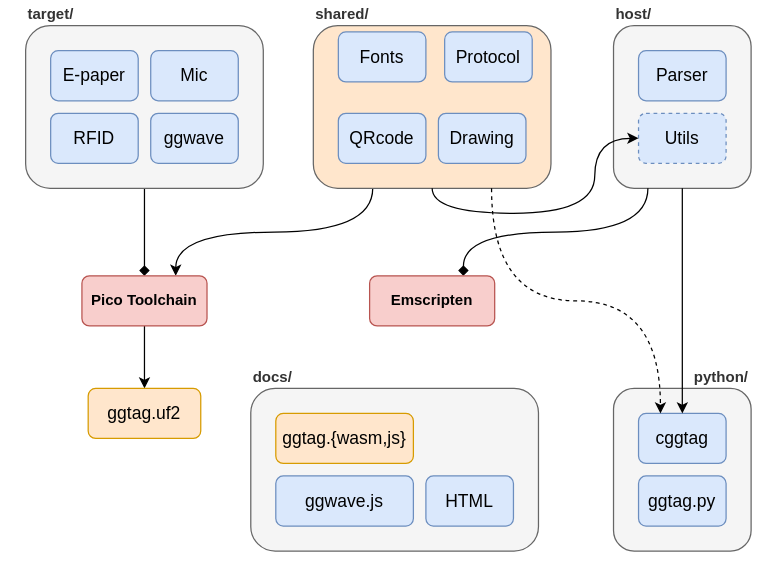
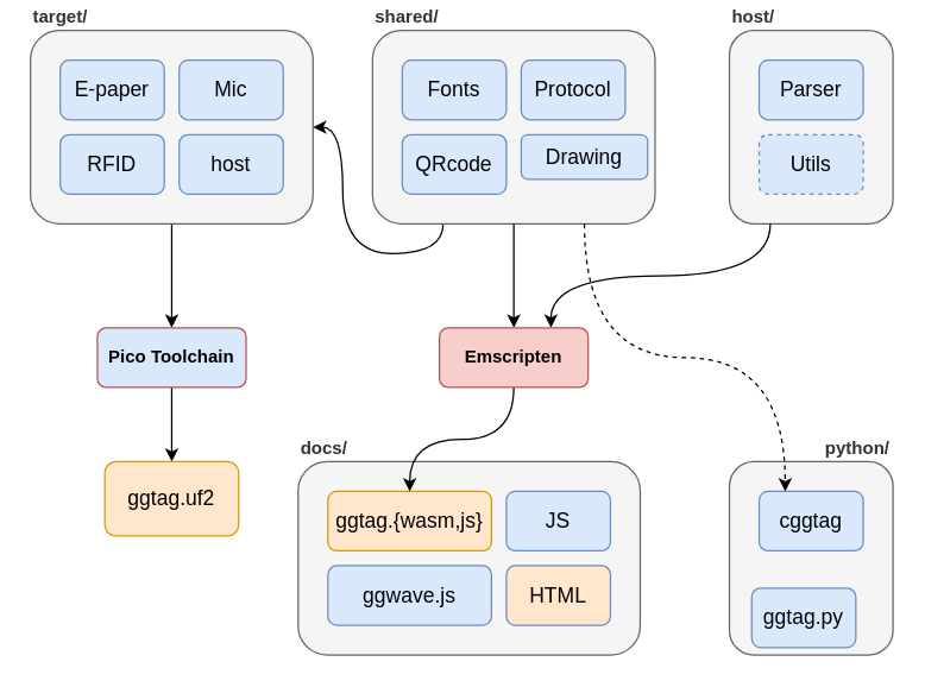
  <mxCell id="0" />
  <mxCell id="1" parent="0" />
- <mxCell id="2" style="edgeStyle=orthogonalEdgeStyle;rounded=0;orthogonalLoop=1;jettySize=auto;html=1;exitX=0.5;exitY=1;exitDx=0;exitDy=0;entryX=0.5;entryY=0;entryDx=0;entryDy=0;curved=1;endArrow=diamond;" edge="1" parent="1" source="3" target="14"><mxGeometry relative="1" as="geometry" /></mxCell>
+ <mxCell id="2" style="edgeStyle=orthogonalEdgeStyle;rounded=0;orthogonalLoop=1;jettySize=auto;html=1;exitX=0.5;exitY=1;exitDx=0;exitDy=0;entryX=0.5;entryY=0;entryDx=0;entryDy=0;curved=1;" edge="1" parent="1" source="3" target="14"><mxGeometry relative="1" as="geometry" /></mxCell>
  <mxCell id="3" value="target/" style="rounded=1;whiteSpace=wrap;html=1;align=left;labelPosition=center;verticalLabelPosition=top;verticalAlign=bottom;fillColor=#f5f5f5;strokeColor=#666666;fontColor=#333333;fontStyle=1" vertex="1" parent="1"><mxGeometry x="20" y="20" width="190" height="130" as="geometry" /></mxCell>
  <mxCell id="4" value="E-paper" style="rounded=1;whiteSpace=wrap;html=1;align=center;labelPosition=center;verticalLabelPosition=middle;verticalAlign=middle;fillColor=#dae8fc;strokeColor=#6c8ebf;fontStyle=0;fontSize=14;" vertex="1" parent="1"><mxGeometry x="40" y="40" width="70" height="40" as="geometry" /></mxCell>
  <mxCell id="5" value="Mic" style="rounded=1;whiteSpace=wrap;html=1;align=center;labelPosition=center;verticalLabelPosition=middle;verticalAlign=middle;fillColor=#dae8fc;strokeColor=#6c8ebf;fontStyle=0;fontSize=14;" vertex="1" parent="1"><mxGeometry x="120" y="40" width="70" height="40" as="geometry" /></mxCell>
  <mxCell id="6" value="RFID" style="rounded=1;whiteSpace=wrap;html=1;align=center;labelPosition=center;verticalLabelPosition=middle;verticalAlign=middle;fillColor=#dae8fc;strokeColor=#6c8ebf;fontStyle=0;fontSize=14;" vertex="1" parent="1"><mxGeometry x="40" y="90" width="70" height="40" as="geometry" /></mxCell>
- <mxCell id="7" style="edgeStyle=orthogonalEdgeStyle;rounded=0;orthogonalLoop=1;jettySize=auto;html=1;exitX=0.25;exitY=1;exitDx=0;exitDy=0;entryX=0.75;entryY=0;entryDx=0;entryDy=0;curved=1;" edge="1" parent="1" source="8" target="14"><mxGeometry relative="1" as="geometry" /></mxCell>
- <mxCell id="8" value="shared/" style="rounded=1;whiteSpace=wrap;html=1;align=left;labelPosition=center;verticalLabelPosition=top;verticalAlign=bottom;fillColor=#ffe6cc;strokeColor=#666666;fontColor=#333333;fontStyle=1;" vertex="1" parent="1"><mxGeometry x="250" y="20" width="190" height="130" as="geometry" /></mxCell>
- <mxCell id="9" value="Fonts" style="rounded=1;whiteSpace=wrap;html=1;align=center;labelPosition=center;verticalLabelPosition=middle;verticalAlign=middle;fillColor=#dae8fc;strokeColor=#6c8ebf;fontStyle=0;fontSize=14;" vertex="1" parent="1"><mxGeometry x="270" y="25" width="70" height="40" as="geometry" /></mxCell>
- <mxCell id="10" value="Protocol" style="rounded=1;whiteSpace=wrap;html=1;align=center;labelPosition=center;verticalLabelPosition=middle;verticalAlign=middle;fillColor=#dae8fc;strokeColor=#6c8ebf;fontStyle=0;fontSize=14;" vertex="1" parent="1"><mxGeometry x="355" y="25" width="70" height="40" as="geometry" /></mxCell>
+ <mxCell id="7" style="edgeStyle=orthogonalEdgeStyle;rounded=0;orthogonalLoop=1;jettySize=auto;html=1;exitX=0.25;exitY=1;exitDx=0;exitDy=0;curved=1;" edge="1" parent="1" source="8" target="3"><mxGeometry relative="1" as="geometry" /></mxCell>
+ <mxCell id="8" value="shared/" style="rounded=1;whiteSpace=wrap;html=1;align=left;labelPosition=center;verticalLabelPosition=top;verticalAlign=bottom;fillColor=#f5f5f5;strokeColor=#666666;fontColor=#333333;fontStyle=1" vertex="1" parent="1"><mxGeometry x="250" y="20" width="190" height="130" as="geometry" /></mxCell>
+ <mxCell id="9" value="Fonts" style="rounded=1;whiteSpace=wrap;html=1;align=center;labelPosition=center;verticalLabelPosition=middle;verticalAlign=middle;fillColor=#dae8fc;strokeColor=#6c8ebf;fontStyle=0;fontSize=14;" vertex="1" parent="1"><mxGeometry x="270" y="40" width="70" height="40" as="geometry" /></mxCell>
+ <mxCell id="10" value="Protocol" style="rounded=1;whiteSpace=wrap;html=1;align=center;labelPosition=center;verticalLabelPosition=middle;verticalAlign=middle;fillColor=#dae8fc;strokeColor=#6c8ebf;fontStyle=0;fontSize=14;" vertex="1" parent="1"><mxGeometry x="350" y="40" width="70" height="40" as="geometry" /></mxCell>
  <mxCell id="11" value="QRcode" style="rounded=1;whiteSpace=wrap;html=1;align=center;labelPosition=center;verticalLabelPosition=middle;verticalAlign=middle;fillColor=#dae8fc;strokeColor=#6c8ebf;fontStyle=0;fontSize=14;" vertex="1" parent="1"><mxGeometry x="270" y="90" width="70" height="40" as="geometry" /></mxCell>
- <mxCell id="12" value="Drawing" style="rounded=1;whiteSpace=wrap;html=1;align=center;labelPosition=center;verticalLabelPosition=middle;verticalAlign=middle;fillColor=#dae8fc;strokeColor=#6c8ebf;fontStyle=0;fontSize=14;" vertex="1" parent="1"><mxGeometry x="350" y="90" width="70" height="40" as="geometry" /></mxCell>
+ <mxCell id="12" value="Drawing" style="rounded=1;whiteSpace=wrap;html=1;align=center;labelPosition=center;verticalLabelPosition=middle;verticalAlign=middle;fillColor=#dae8fc;strokeColor=#6c8ebf;fontStyle=0;fontSize=14;" vertex="1" parent="1"><mxGeometry x="350" y="90" width="85" height="30" as="geometry" /></mxCell>
  <mxCell id="13" style="edgeStyle=orthogonalEdgeStyle;rounded=0;orthogonalLoop=1;jettySize=auto;html=1;exitX=0.5;exitY=1;exitDx=0;exitDy=0;entryX=0.5;entryY=0;entryDx=0;entryDy=0;" edge="1" parent="1" source="14" target="28"><mxGeometry relative="1" as="geometry" /></mxCell>
- <mxCell id="14" value="Pico Toolchain" style="rounded=1;whiteSpace=wrap;html=1;fillColor=#f8cecc;strokeColor=#b85450;fontStyle=1" vertex="1" parent="1"><mxGeometry x="65" y="220" width="100" height="40" as="geometry" /></mxCell>
+ <mxCell id="14" value="Pico Toolchain" style="rounded=1;whiteSpace=wrap;html=1;fillColor=#dae8fc;strokeColor=#b85450;fontStyle=1;" vertex="1" parent="1"><mxGeometry x="65" y="220" width="100" height="40" as="geometry" /></mxCell>
  <mxCell id="15" value="host/" style="rounded=1;whiteSpace=wrap;html=1;align=left;labelPosition=center;verticalLabelPosition=top;verticalAlign=bottom;fillColor=#f5f5f5;strokeColor=#666666;fontColor=#333333;fontStyle=1" vertex="1" parent="1"><mxGeometry x="490" y="20" width="110" height="130" as="geometry" /></mxCell>
  <mxCell id="16" value="Parser" style="rounded=1;whiteSpace=wrap;html=1;align=center;labelPosition=center;verticalLabelPosition=middle;verticalAlign=middle;fillColor=#dae8fc;strokeColor=#6c8ebf;fontStyle=0;fontSize=14;" vertex="1" parent="1"><mxGeometry x="510" y="40" width="70" height="40" as="geometry" /></mxCell>
  <mxCell id="17" value="Utils" style="rounded=1;whiteSpace=wrap;html=1;align=center;labelPosition=center;verticalLabelPosition=middle;verticalAlign=middle;fillColor=#dae8fc;strokeColor=#6c8ebf;fontStyle=0;fontSize=14;dashed=1;" vertex="1" parent="1"><mxGeometry x="510" y="90" width="70" height="40" as="geometry" /></mxCell>
  <mxCell id="18" value="docs/" style="rounded=1;whiteSpace=wrap;html=1;align=left;labelPosition=center;verticalLabelPosition=top;verticalAlign=bottom;fillColor=#f5f5f5;strokeColor=#666666;fontColor=#333333;fontStyle=1" vertex="1" parent="1"><mxGeometry x="200" y="310" width="230" height="130" as="geometry" /></mxCell>
  <mxCell id="19" value="ggtag.{wasm,js}" style="rounded=1;whiteSpace=wrap;html=1;align=center;labelPosition=center;verticalLabelPosition=middle;verticalAlign=middle;fillColor=#ffe6cc;strokeColor=#d79b00;fontStyle=0;fontSize=14;" vertex="1" parent="1"><mxGeometry x="220" y="330" width="110" height="40" as="geometry" /></mxCell>
  <mxCell id="20" value="ggwave.js" style="rounded=1;whiteSpace=wrap;html=1;align=center;labelPosition=center;verticalLabelPosition=middle;verticalAlign=middle;fillColor=#dae8fc;strokeColor=#6c8ebf;fontStyle=0;fontSize=14;" vertex="1" parent="1"><mxGeometry x="220" y="380" width="110" height="40" as="geometry" /></mxCell>
- <mxCell id="21" value="HTML" style="rounded=1;whiteSpace=wrap;html=1;align=center;labelPosition=center;verticalLabelPosition=middle;verticalAlign=middle;fillColor=#dae8fc;strokeColor=#6c8ebf;fontStyle=0;fontSize=14;" vertex="1" parent="1"><mxGeometry x="340" y="380" width="70" height="40" as="geometry" /></mxCell>
- <mxCell id="23" style="edgeStyle=orthogonalEdgeStyle;rounded=0;orthogonalLoop=1;jettySize=auto;html=1;exitX=0.25;exitY=1;exitDx=0;exitDy=0;entryX=0.75;entryY=0;entryDx=0;entryDy=0;curved=1;endArrow=diamond;" edge="1" parent="1" source="15" target="30"><mxGeometry relative="1" as="geometry" /></mxCell>
+ <mxCell id="21" value="HTML" style="rounded=1;whiteSpace=wrap;html=1;align=center;labelPosition=center;verticalLabelPosition=middle;verticalAlign=middle;fillColor=#ffe6cc;strokeColor=#6c8ebf;fontStyle=0;fontSize=14;" vertex="1" parent="1"><mxGeometry x="340" y="380" width="70" height="40" as="geometry" /></mxCell>
+ <mxCell id="22" style="edgeStyle=orthogonalEdgeStyle;rounded=0;orthogonalLoop=1;jettySize=auto;html=1;exitX=0.5;exitY=1;exitDx=0;exitDy=0;curved=1;entryX=0.5;entryY=0;entryDx=0;entryDy=0;" edge="1" parent="1" source="30" target="19"><mxGeometry relative="1" as="geometry" /></mxCell>
+ <mxCell id="23" style="edgeStyle=orthogonalEdgeStyle;rounded=0;orthogonalLoop=1;jettySize=auto;html=1;exitX=0.25;exitY=1;exitDx=0;exitDy=0;entryX=0.75;entryY=0;entryDx=0;entryDy=0;curved=1;" edge="1" parent="1" source="15" target="30"><mxGeometry relative="1" as="geometry" /></mxCell>
  <mxCell id="24" value="python/" style="rounded=1;whiteSpace=wrap;html=1;align=right;labelPosition=center;verticalLabelPosition=top;verticalAlign=bottom;fillColor=#f5f5f5;strokeColor=#666666;fontColor=#333333;fontStyle=1" vertex="1" parent="1"><mxGeometry x="490" y="310" width="110" height="130" as="geometry" /></mxCell>
  <mxCell id="25" value="cggtag" style="rounded=1;whiteSpace=wrap;html=1;align=center;labelPosition=center;verticalLabelPosition=middle;verticalAlign=middle;fillColor=#dae8fc;strokeColor=#6c8ebf;fontStyle=0;fontSize=14;" vertex="1" parent="1"><mxGeometry x="510" y="330" width="70" height="40" as="geometry" /></mxCell>
- <mxCell id="26" value="ggtag.py" style="rounded=1;whiteSpace=wrap;html=1;align=center;labelPosition=center;verticalLabelPosition=middle;verticalAlign=middle;fillColor=#dae8fc;strokeColor=#6c8ebf;fontStyle=0;fontSize=14;" vertex="1" parent="1"><mxGeometry x="510" y="380" width="70" height="40" as="geometry" /></mxCell>
- <mxCell id="27" style="edgeStyle=orthogonalEdgeStyle;rounded=0;orthogonalLoop=1;jettySize=auto;html=1;exitX=0.5;exitY=1;exitDx=0;exitDy=0;entryX=0.5;entryY=0;entryDx=0;entryDy=0;" edge="1" parent="1" source="15" target="25"><mxGeometry relative="1" as="geometry" /></mxCell>
- <mxCell id="28" value="ggtag.uf2" style="rounded=1;whiteSpace=wrap;html=1;align=center;labelPosition=center;verticalLabelPosition=middle;verticalAlign=middle;fillColor=#ffe6cc;strokeColor=#d79b00;fontStyle=0;fontSize=14;" vertex="1" parent="1"><mxGeometry x="70" y="310" width="90" height="40" as="geometry" /></mxCell>
- <mxCell id="29" value="" style="edgeStyle=orthogonalEdgeStyle;rounded=0;orthogonalLoop=1;jettySize=auto;html=1;exitX=0.5;exitY=1;exitDx=0;exitDy=0;curved=1;" edge="1" parent="1" source="8" target="17"><mxGeometry relative="1" as="geometry"><mxPoint x="345" y="150" as="sourcePoint" /><mxPoint x="333" y="350" as="targetPoint" /></mxGeometry></mxCell>
+ <mxCell id="26" value="ggtag.py" style="rounded=1;whiteSpace=wrap;html=1;align=center;labelPosition=center;verticalLabelPosition=middle;verticalAlign=middle;fillColor=#dae8fc;strokeColor=#6c8ebf;fontStyle=0;fontSize=14;" vertex="1" parent="1"><mxGeometry x="505" y="395" width="70" height="40" as="geometry" /></mxCell>
+ <mxCell id="28" value="ggtag.uf2" style="rounded=1;whiteSpace=wrap;html=1;align=center;labelPosition=center;verticalLabelPosition=middle;verticalAlign=middle;fillColor=#ffe6cc;strokeColor=#d79b00;fontStyle=0;fontSize=14;" vertex="1" parent="1"><mxGeometry x="70" y="310" width="90" height="50" as="geometry" /></mxCell>
+ <mxCell id="29" value="" style="edgeStyle=orthogonalEdgeStyle;rounded=0;orthogonalLoop=1;jettySize=auto;html=1;exitX=0.5;exitY=1;exitDx=0;exitDy=0;entryX=0.5;entryY=0;entryDx=0;entryDy=0;curved=1;" edge="1" parent="1" source="8" target="30"><mxGeometry relative="1" as="geometry"><mxPoint x="345" y="150" as="sourcePoint" /><mxPoint x="333" y="350" as="targetPoint" /></mxGeometry></mxCell>
  <mxCell id="30" value="Emscripten" style="rounded=1;whiteSpace=wrap;html=1;fillColor=#f8cecc;strokeColor=#b85450;fontStyle=1" vertex="1" parent="1"><mxGeometry x="295" y="220" width="100" height="40" as="geometry" /></mxCell>
  <mxCell id="31" style="edgeStyle=orthogonalEdgeStyle;rounded=0;orthogonalLoop=1;jettySize=auto;html=1;exitX=0.75;exitY=1;exitDx=0;exitDy=0;entryX=0.25;entryY=0;entryDx=0;entryDy=0;curved=1;dashed=1;" edge="1" parent="1" source="8" target="25"><mxGeometry relative="1" as="geometry" /></mxCell>
- <mxCell id="32" value="ggwave" style="rounded=1;whiteSpace=wrap;html=1;align=center;labelPosition=center;verticalLabelPosition=middle;verticalAlign=middle;fillColor=#dae8fc;strokeColor=#6c8ebf;fontStyle=0;fontSize=14;" vertex="1" parent="1"><mxGeometry x="120" y="90" width="70" height="40" as="geometry" /></mxCell>
+ <mxCell id="32" value="host" style="rounded=1;whiteSpace=wrap;html=1;align=center;labelPosition=center;verticalLabelPosition=middle;verticalAlign=middle;fillColor=#dae8fc;strokeColor=#6c8ebf;fontStyle=0;fontSize=14;" vertex="1" parent="1"><mxGeometry x="120" y="90" width="70" height="40" as="geometry" /></mxCell>
+ <mxCell id="33" value="JS" style="rounded=1;whiteSpace=wrap;html=1;align=center;labelPosition=center;verticalLabelPosition=middle;verticalAlign=middle;fillColor=#dae8fc;strokeColor=#6c8ebf;fontStyle=0;fontSize=14;" vertex="1" parent="1"><mxGeometry x="340" y="330" width="70" height="40" as="geometry" /></mxCell>
